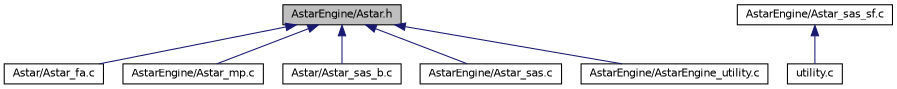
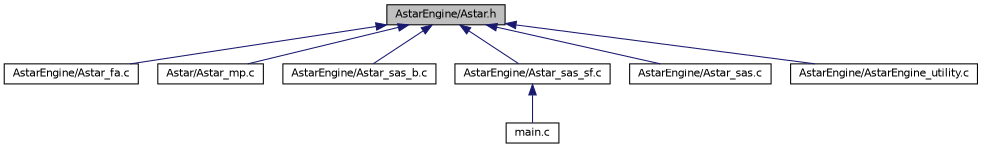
  digraph {
    node [color=black fillcolor=white fontname=Helvetica fontsize=10 shape=record style=filled]
    edge [color=midnightblue dir=back fontname=Helvetica fontsize=10 labelfontname=Helvetica labelfontsize=10 style=solid]
    n1 [fillcolor=grey75 fontcolor=black height=0.2 label="AstarEngine/Astar.h" width=0.4]
-   n2 [height=0.2 label="Astar/Astar_fa.c" width=0.4]
-   n3 [height=0.2 label="AstarEngine/Astar_mp.c" width=0.4]
-   n4 [height=0.2 label="Astar/Astar_sas_b.c" width=0.4]
+   n2 [height=0.2 label="AstarEngine/Astar_fa.c" width=0.4]
+   n3 [height=0.2 label="Astar/Astar_mp.c" width=0.4]
+   n4 [height=0.2 label="AstarEngine/Astar_sas_b.c" width=0.4]
    n5 [height=0.2 label="AstarEngine/Astar_sas_sf.c" width=0.4]
    n6 [height=0.2 label="AstarEngine/Astar_sas.c" width=0.4]
    n7 [height=0.2 label="AstarEngine/AstarEngine_utility.c" width=0.4]
-   n8 [height=0.2 label="utility.c" width=0.4]
+   n8 [height=0.2 label="main.c" width=0.4]
    n1 -> n2
    n1 -> n3
    n1 -> n4
+   n1 -> n5
    n1 -> n6
    n1 -> n7
    n5 -> n8
  }
